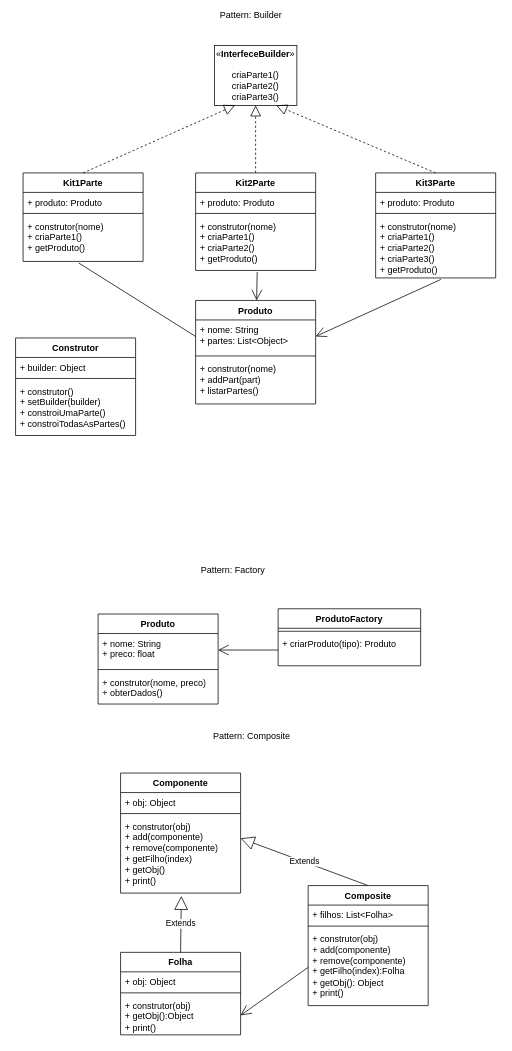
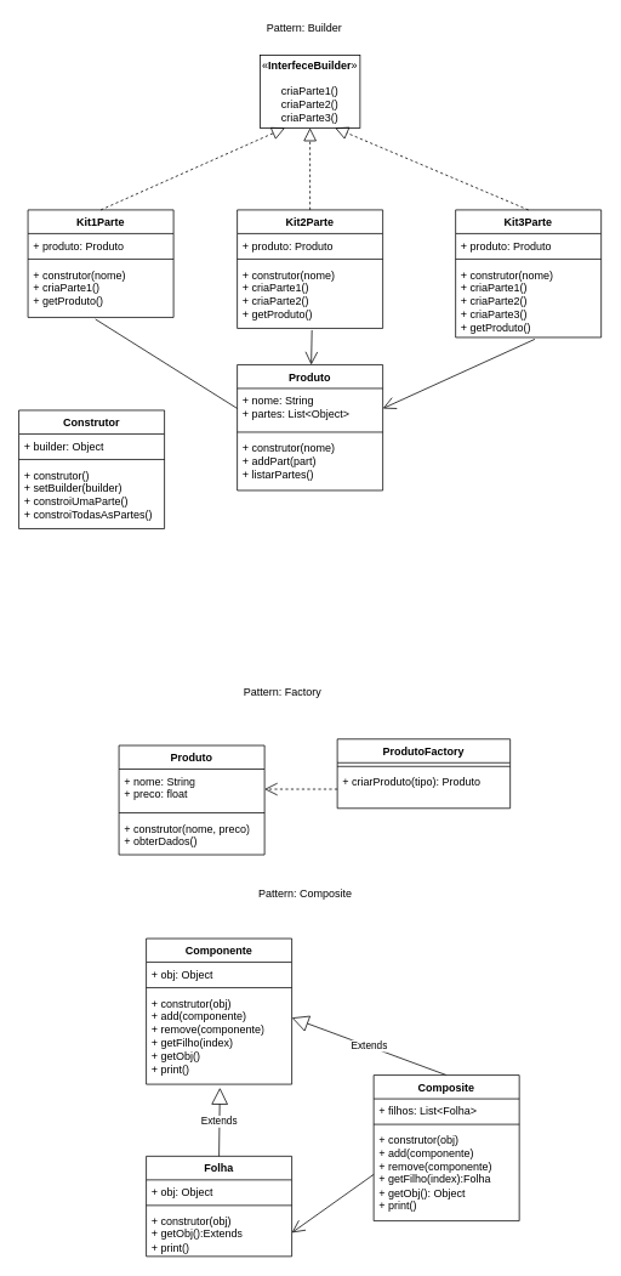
  <mxCell id="0" />
  <mxCell id="1" parent="0" />
  <mxCell id="2" value="Produto" style="swimlane;fontStyle=1;align=center;verticalAlign=top;childLayout=stackLayout;horizontal=1;startSize=26;horizontalStack=0;resizeParent=1;resizeParentMax=0;resizeLast=0;collapsible=1;marginBottom=0;whiteSpace=wrap;html=1;" vertex="1" parent="1"><mxGeometry x="260" y="400" width="160" height="138" as="geometry" /></mxCell>
  <mxCell id="3" value="+ nome: String&lt;br&gt;+ partes: List&amp;lt;Object&amp;gt;" style="text;strokeColor=none;fillColor=none;align=left;verticalAlign=top;spacingLeft=4;spacingRight=4;overflow=hidden;rotatable=0;points=[[0,0.5],[1,0.5]];portConstraint=eastwest;whiteSpace=wrap;html=1;" vertex="1" parent="2"><mxGeometry y="26" width="160" height="44" as="geometry" /></mxCell>
  <mxCell id="4" value="" style="line;strokeWidth=1;fillColor=none;align=left;verticalAlign=middle;spacingTop=-1;spacingLeft=3;spacingRight=3;rotatable=0;labelPosition=right;points=[];portConstraint=eastwest;strokeColor=inherit;" vertex="1" parent="2"><mxGeometry y="70" width="160" height="8" as="geometry" /></mxCell>
  <mxCell id="5" value="+ construtor(nome)&lt;br&gt;+ addPart(part)&lt;br&gt;+ listarPartes()" style="text;strokeColor=none;fillColor=none;align=left;verticalAlign=top;spacingLeft=4;spacingRight=4;overflow=hidden;rotatable=0;points=[[0,0.5],[1,0.5]];portConstraint=eastwest;whiteSpace=wrap;html=1;" vertex="1" parent="2"><mxGeometry y="78" width="160" height="60" as="geometry" /></mxCell>
  <mxCell id="6" value="Kit1Parte" style="swimlane;fontStyle=1;align=center;verticalAlign=top;childLayout=stackLayout;horizontal=1;startSize=26;horizontalStack=0;resizeParent=1;resizeParentMax=0;resizeLast=0;collapsible=1;marginBottom=0;whiteSpace=wrap;html=1;" vertex="1" parent="1"><mxGeometry x="30" y="230" width="160" height="118" as="geometry" /></mxCell>
  <mxCell id="7" value="+ produto: Produto" style="text;strokeColor=none;fillColor=none;align=left;verticalAlign=top;spacingLeft=4;spacingRight=4;overflow=hidden;rotatable=0;points=[[0,0.5],[1,0.5]];portConstraint=eastwest;whiteSpace=wrap;html=1;" vertex="1" parent="6"><mxGeometry y="26" width="160" height="24" as="geometry" /></mxCell>
  <mxCell id="8" value="" style="line;strokeWidth=1;fillColor=none;align=left;verticalAlign=middle;spacingTop=-1;spacingLeft=3;spacingRight=3;rotatable=0;labelPosition=right;points=[];portConstraint=eastwest;strokeColor=inherit;" vertex="1" parent="6"><mxGeometry y="50" width="160" height="8" as="geometry" /></mxCell>
  <mxCell id="9" value="+ construtor(nome)&lt;br&gt;+ criaParte1()&lt;br&gt;+ getProduto()" style="text;strokeColor=none;fillColor=none;align=left;verticalAlign=top;spacingLeft=4;spacingRight=4;overflow=hidden;rotatable=0;points=[[0,0.5],[1,0.5]];portConstraint=eastwest;whiteSpace=wrap;html=1;" vertex="1" parent="6"><mxGeometry y="58" width="160" height="60" as="geometry" /></mxCell>
  <mxCell id="10" value="«&lt;b&gt;InterfeceBuilder&lt;/b&gt;»&lt;br&gt;&lt;br&gt;criaParte1()&lt;br&gt;criaParte2()&lt;br&gt;criaParte3()&lt;br&gt;" style="html=1;whiteSpace=wrap;" vertex="1" parent="1"><mxGeometry x="285" y="60" width="110" height="80" as="geometry" /></mxCell>
  <mxCell id="11" value="" style="endArrow=block;dashed=1;endFill=0;endSize=12;html=1;rounded=0;exitX=0.5;exitY=0;exitDx=0;exitDy=0;entryX=0.25;entryY=1;entryDx=0;entryDy=0;" edge="1" parent="1" source="6" target="10"><mxGeometry width="160" relative="1" as="geometry"><mxPoint x="250" y="150" as="sourcePoint" /><mxPoint x="410" y="150" as="targetPoint" /></mxGeometry></mxCell>
  <mxCell id="12" value="Kit2Parte" style="swimlane;fontStyle=1;align=center;verticalAlign=top;childLayout=stackLayout;horizontal=1;startSize=26;horizontalStack=0;resizeParent=1;resizeParentMax=0;resizeLast=0;collapsible=1;marginBottom=0;whiteSpace=wrap;html=1;" vertex="1" parent="1"><mxGeometry x="260" y="230" width="160" height="130" as="geometry" /></mxCell>
  <mxCell id="13" value="+ produto: Produto" style="text;strokeColor=none;fillColor=none;align=left;verticalAlign=top;spacingLeft=4;spacingRight=4;overflow=hidden;rotatable=0;points=[[0,0.5],[1,0.5]];portConstraint=eastwest;whiteSpace=wrap;html=1;" vertex="1" parent="12"><mxGeometry y="26" width="160" height="24" as="geometry" /></mxCell>
  <mxCell id="14" value="" style="line;strokeWidth=1;fillColor=none;align=left;verticalAlign=middle;spacingTop=-1;spacingLeft=3;spacingRight=3;rotatable=0;labelPosition=right;points=[];portConstraint=eastwest;strokeColor=inherit;" vertex="1" parent="12"><mxGeometry y="50" width="160" height="8" as="geometry" /></mxCell>
  <mxCell id="15" value="+ construtor(nome)&lt;br&gt;+ criaParte1()&lt;br&gt;+ criaParte2()&lt;br&gt;+ getProduto()" style="text;strokeColor=none;fillColor=none;align=left;verticalAlign=top;spacingLeft=4;spacingRight=4;overflow=hidden;rotatable=0;points=[[0,0.5],[1,0.5]];portConstraint=eastwest;whiteSpace=wrap;html=1;" vertex="1" parent="12"><mxGeometry y="58" width="160" height="72" as="geometry" /></mxCell>
  <mxCell id="16" value="Kit3Parte" style="swimlane;fontStyle=1;align=center;verticalAlign=top;childLayout=stackLayout;horizontal=1;startSize=26;horizontalStack=0;resizeParent=1;resizeParentMax=0;resizeLast=0;collapsible=1;marginBottom=0;whiteSpace=wrap;html=1;" vertex="1" parent="1"><mxGeometry x="500" y="230" width="160" height="140" as="geometry" /></mxCell>
  <mxCell id="17" value="+ produto: Produto" style="text;strokeColor=none;fillColor=none;align=left;verticalAlign=top;spacingLeft=4;spacingRight=4;overflow=hidden;rotatable=0;points=[[0,0.5],[1,0.5]];portConstraint=eastwest;whiteSpace=wrap;html=1;" vertex="1" parent="16"><mxGeometry y="26" width="160" height="24" as="geometry" /></mxCell>
  <mxCell id="18" value="" style="line;strokeWidth=1;fillColor=none;align=left;verticalAlign=middle;spacingTop=-1;spacingLeft=3;spacingRight=3;rotatable=0;labelPosition=right;points=[];portConstraint=eastwest;strokeColor=inherit;" vertex="1" parent="16"><mxGeometry y="50" width="160" height="8" as="geometry" /></mxCell>
  <mxCell id="19" value="+ construtor(nome)&lt;br&gt;+ criaParte1()&lt;br&gt;+ criaParte2()&lt;br&gt;+ criaParte3()&lt;br&gt;+ getProduto()" style="text;strokeColor=none;fillColor=none;align=left;verticalAlign=top;spacingLeft=4;spacingRight=4;overflow=hidden;rotatable=0;points=[[0,0.5],[1,0.5]];portConstraint=eastwest;whiteSpace=wrap;html=1;" vertex="1" parent="16"><mxGeometry y="58" width="160" height="82" as="geometry" /></mxCell>
  <mxCell id="20" value="" style="endArrow=block;dashed=1;endFill=0;endSize=12;html=1;rounded=0;exitX=0.5;exitY=0;exitDx=0;exitDy=0;entryX=0.5;entryY=1;entryDx=0;entryDy=0;" edge="1" parent="1" source="12" target="10"><mxGeometry width="160" relative="1" as="geometry"><mxPoint x="250" y="150" as="sourcePoint" /><mxPoint x="410" y="150" as="targetPoint" /></mxGeometry></mxCell>
  <mxCell id="21" value="" style="endArrow=block;dashed=1;endFill=0;endSize=12;html=1;rounded=0;exitX=0.5;exitY=0;exitDx=0;exitDy=0;entryX=0.75;entryY=1;entryDx=0;entryDy=0;" edge="1" parent="1" source="16" target="10"><mxGeometry width="160" relative="1" as="geometry"><mxPoint x="250" y="150" as="sourcePoint" /><mxPoint x="410" y="150" as="targetPoint" /></mxGeometry></mxCell>
  <mxCell id="22" value="" style="endArrow=none;endFill=1;endSize=12;html=1;rounded=0;entryX=0;entryY=0.5;entryDx=0;entryDy=0;exitX=0.463;exitY=1.033;exitDx=0;exitDy=0;exitPerimeter=0;" edge="1" parent="1" source="9" target="3"><mxGeometry width="160" relative="1" as="geometry"><mxPoint x="110" y="370" as="sourcePoint" /><mxPoint x="410" y="250" as="targetPoint" /></mxGeometry></mxCell>
  <mxCell id="23" value="" style="endArrow=open;endFill=1;endSize=12;html=1;rounded=0;exitX=0.513;exitY=1.028;exitDx=0;exitDy=0;exitPerimeter=0;" edge="1" parent="1" source="15" target="2"><mxGeometry width="160" relative="1" as="geometry"><mxPoint x="330" y="370" as="sourcePoint" /><mxPoint x="410" y="250" as="targetPoint" /></mxGeometry></mxCell>
  <mxCell id="24" value="" style="endArrow=open;endFill=1;endSize=12;html=1;rounded=0;exitX=0.544;exitY=1.024;exitDx=0;exitDy=0;exitPerimeter=0;entryX=1;entryY=0.5;entryDx=0;entryDy=0;" edge="1" parent="1" source="19" target="3"><mxGeometry width="160" relative="1" as="geometry"><mxPoint x="110" y="370" as="sourcePoint" /><mxPoint x="410" y="250" as="targetPoint" /></mxGeometry></mxCell>
  <mxCell id="25" value="Construtor" style="swimlane;fontStyle=1;align=center;verticalAlign=top;childLayout=stackLayout;horizontal=1;startSize=26;horizontalStack=0;resizeParent=1;resizeParentMax=0;resizeLast=0;collapsible=1;marginBottom=0;whiteSpace=wrap;html=1;" vertex="1" parent="1"><mxGeometry x="20" y="450" width="160" height="130" as="geometry" /></mxCell>
  <mxCell id="26" value="+ builder: Object" style="text;strokeColor=none;fillColor=none;align=left;verticalAlign=top;spacingLeft=4;spacingRight=4;overflow=hidden;rotatable=0;points=[[0,0.5],[1,0.5]];portConstraint=eastwest;whiteSpace=wrap;html=1;" vertex="1" parent="25"><mxGeometry y="26" width="160" height="24" as="geometry" /></mxCell>
  <mxCell id="27" value="" style="line;strokeWidth=1;fillColor=none;align=left;verticalAlign=middle;spacingTop=-1;spacingLeft=3;spacingRight=3;rotatable=0;labelPosition=right;points=[];portConstraint=eastwest;strokeColor=inherit;" vertex="1" parent="25"><mxGeometry y="50" width="160" height="8" as="geometry" /></mxCell>
  <mxCell id="28" value="+ construtor()&lt;br&gt;+ setBuilder(builder)&lt;br&gt;+ constroiUmaParte()&lt;br&gt;+ constroiTodasAsPartes()" style="text;strokeColor=none;fillColor=none;align=left;verticalAlign=top;spacingLeft=4;spacingRight=4;overflow=hidden;rotatable=0;points=[[0,0.5],[1,0.5]];portConstraint=eastwest;whiteSpace=wrap;html=1;" vertex="1" parent="25"><mxGeometry y="58" width="160" height="72" as="geometry" /></mxCell>
  <mxCell id="29" value="Produto" style="swimlane;fontStyle=1;align=center;verticalAlign=top;childLayout=stackLayout;horizontal=1;startSize=26;horizontalStack=0;resizeParent=1;resizeParentMax=0;resizeLast=0;collapsible=1;marginBottom=0;whiteSpace=wrap;html=1;" vertex="1" parent="1"><mxGeometry x="130" y="818" width="160" height="120" as="geometry" /></mxCell>
  <mxCell id="30" value="+ nome: String&lt;br&gt;+ preco: float" style="text;strokeColor=none;fillColor=none;align=left;verticalAlign=top;spacingLeft=4;spacingRight=4;overflow=hidden;rotatable=0;points=[[0,0.5],[1,0.5]];portConstraint=eastwest;whiteSpace=wrap;html=1;" vertex="1" parent="29"><mxGeometry y="26" width="160" height="44" as="geometry" /></mxCell>
  <mxCell id="31" value="" style="line;strokeWidth=1;fillColor=none;align=left;verticalAlign=middle;spacingTop=-1;spacingLeft=3;spacingRight=3;rotatable=0;labelPosition=right;points=[];portConstraint=eastwest;strokeColor=inherit;" vertex="1" parent="29"><mxGeometry y="70" width="160" height="8" as="geometry" /></mxCell>
  <mxCell id="32" value="+ construtor(nome, preco)&lt;br&gt;+ obterDados()" style="text;strokeColor=none;fillColor=none;align=left;verticalAlign=top;spacingLeft=4;spacingRight=4;overflow=hidden;rotatable=0;points=[[0,0.5],[1,0.5]];portConstraint=eastwest;whiteSpace=wrap;html=1;" vertex="1" parent="29"><mxGeometry y="78" width="160" height="42" as="geometry" /></mxCell>
- <mxCell id="33" value="Pattern: Builder" style="text;html=1;strokeColor=none;fillColor=none;align=center;verticalAlign=middle;whiteSpace=wrap;rounded=0;" vertex="1" parent="1"><mxGeometry x="284" y="10" width="100" height="20" as="geometry" /></mxCell>
+ <mxCell id="33" value="Pattern: Builder" style="text;html=1;strokeColor=none;fillColor=none;align=center;verticalAlign=middle;whiteSpace=wrap;rounded=0;" vertex="1" parent="1"><mxGeometry x="284" y="20" width="100" height="20" as="geometry" /></mxCell>
  <mxCell id="34" value="Pattern: Factory" style="text;html=1;strokeColor=none;fillColor=none;align=center;verticalAlign=middle;whiteSpace=wrap;rounded=0;" vertex="1" parent="1"><mxGeometry x="260" y="750" width="100" height="20" as="geometry" /></mxCell>
  <mxCell id="35" value="ProdutoFactory" style="swimlane;fontStyle=1;align=center;verticalAlign=top;childLayout=stackLayout;horizontal=1;startSize=26;horizontalStack=0;resizeParent=1;resizeParentMax=0;resizeLast=0;collapsible=1;marginBottom=0;whiteSpace=wrap;html=1;" vertex="1" parent="1"><mxGeometry x="370" y="811" width="190" height="76" as="geometry" /></mxCell>
  <mxCell id="36" value="" style="line;strokeWidth=1;fillColor=none;align=left;verticalAlign=middle;spacingTop=-1;spacingLeft=3;spacingRight=3;rotatable=0;labelPosition=right;points=[];portConstraint=eastwest;strokeColor=inherit;" vertex="1" parent="35"><mxGeometry y="26" width="190" height="8" as="geometry" /></mxCell>
  <mxCell id="37" value="+ criarProduto(tipo): Produto" style="text;strokeColor=none;fillColor=none;align=left;verticalAlign=top;spacingLeft=4;spacingRight=4;overflow=hidden;rotatable=0;points=[[0,0.5],[1,0.5]];portConstraint=eastwest;whiteSpace=wrap;html=1;" vertex="1" parent="35"><mxGeometry y="34" width="190" height="42" as="geometry" /></mxCell>
- <mxCell id="38" value="" style="endArrow=open;endFill=1;endSize=12;html=1;rounded=0;entryX=1;entryY=0.5;entryDx=0;entryDy=0;exitX=0;exitY=0.5;exitDx=0;exitDy=0;" edge="1" parent="1" source="37" target="30"><mxGeometry width="160" relative="1" as="geometry"><mxPoint x="110" y="370" as="sourcePoint" /><mxPoint x="410" y="250" as="targetPoint" /></mxGeometry></mxCell>
+ <mxCell id="38" value="" style="endArrow=open;endFill=1;endSize=12;html=1;rounded=0;entryX=1;entryY=0.5;entryDx=0;entryDy=0;exitX=0;exitY=0.5;exitDx=0;exitDy=0;dashed=1;" edge="1" parent="1" source="37" target="30"><mxGeometry width="160" relative="1" as="geometry"><mxPoint x="110" y="370" as="sourcePoint" /><mxPoint x="410" y="250" as="targetPoint" /></mxGeometry></mxCell>
  <mxCell id="39" value="Pattern: Composite" style="text;html=1;strokeColor=none;fillColor=none;align=center;verticalAlign=middle;whiteSpace=wrap;rounded=0;" vertex="1" parent="1"><mxGeometry x="280" y="970" width="110" height="22" as="geometry" /></mxCell>
  <mxCell id="40" value="Componente" style="swimlane;fontStyle=1;align=center;verticalAlign=top;childLayout=stackLayout;horizontal=1;startSize=26;horizontalStack=0;resizeParent=1;resizeParentMax=0;resizeLast=0;collapsible=1;marginBottom=0;whiteSpace=wrap;html=1;" vertex="1" parent="1"><mxGeometry x="160" y="1030" width="160" height="160" as="geometry" /></mxCell>
  <mxCell id="41" value="+ obj: Object" style="text;strokeColor=none;fillColor=none;align=left;verticalAlign=top;spacingLeft=4;spacingRight=4;overflow=hidden;rotatable=0;points=[[0,0.5],[1,0.5]];portConstraint=eastwest;whiteSpace=wrap;html=1;" vertex="1" parent="40"><mxGeometry y="26" width="160" height="24" as="geometry" /></mxCell>
  <mxCell id="42" value="" style="line;strokeWidth=1;fillColor=none;align=left;verticalAlign=middle;spacingTop=-1;spacingLeft=3;spacingRight=3;rotatable=0;labelPosition=right;points=[];portConstraint=eastwest;strokeColor=inherit;" vertex="1" parent="40"><mxGeometry y="50" width="160" height="8" as="geometry" /></mxCell>
  <mxCell id="43" value="+ construtor(obj)&lt;br&gt;+ add(componente)&lt;br&gt;+ remove(componente)&lt;br&gt;+ getFilho(index)&lt;br&gt;+ getObj()&lt;br&gt;+ print()" style="text;strokeColor=none;fillColor=none;align=left;verticalAlign=top;spacingLeft=4;spacingRight=4;overflow=hidden;rotatable=0;points=[[0,0.5],[1,0.5]];portConstraint=eastwest;whiteSpace=wrap;html=1;" vertex="1" parent="40"><mxGeometry y="58" width="160" height="102" as="geometry" /></mxCell>
  <mxCell id="44" value="Folha" style="swimlane;fontStyle=1;align=center;verticalAlign=top;childLayout=stackLayout;horizontal=1;startSize=26;horizontalStack=0;resizeParent=1;resizeParentMax=0;resizeLast=0;collapsible=1;marginBottom=0;whiteSpace=wrap;html=1;" vertex="1" parent="1"><mxGeometry x="160" y="1269" width="160" height="110" as="geometry" /></mxCell>
  <mxCell id="45" value="+ obj: Object" style="text;strokeColor=none;fillColor=none;align=left;verticalAlign=top;spacingLeft=4;spacingRight=4;overflow=hidden;rotatable=0;points=[[0,0.5],[1,0.5]];portConstraint=eastwest;whiteSpace=wrap;html=1;" vertex="1" parent="44"><mxGeometry y="26" width="160" height="24" as="geometry" /></mxCell>
  <mxCell id="46" value="" style="line;strokeWidth=1;fillColor=none;align=left;verticalAlign=middle;spacingTop=-1;spacingLeft=3;spacingRight=3;rotatable=0;labelPosition=right;points=[];portConstraint=eastwest;strokeColor=inherit;" vertex="1" parent="44"><mxGeometry y="50" width="160" height="8" as="geometry" /></mxCell>
- <mxCell id="47" value="+ construtor(obj)&lt;br&gt;+ getObj():Object&lt;br&gt;+ print()" style="text;strokeColor=none;fillColor=none;align=left;verticalAlign=top;spacingLeft=4;spacingRight=4;overflow=hidden;rotatable=0;points=[[0,0.5],[1,0.5]];portConstraint=eastwest;whiteSpace=wrap;html=1;" vertex="1" parent="44"><mxGeometry y="58" width="160" height="52" as="geometry" /></mxCell>
+ <mxCell id="47" value="+ construtor(obj)&lt;br&gt;+ getObj():Extends&lt;br&gt;+ print()" style="text;strokeColor=none;fillColor=none;align=left;verticalAlign=top;spacingLeft=4;spacingRight=4;overflow=hidden;rotatable=0;points=[[0,0.5],[1,0.5]];portConstraint=eastwest;whiteSpace=wrap;html=1;" vertex="1" parent="44"><mxGeometry y="58" width="160" height="52" as="geometry" /></mxCell>
  <mxCell id="48" value="Extends" style="endArrow=block;endSize=16;endFill=0;html=1;rounded=0;exitX=0.5;exitY=0;exitDx=0;exitDy=0;entryX=0.506;entryY=1.037;entryDx=0;entryDy=0;entryPerimeter=0;" edge="1" parent="1" source="44" target="43"><mxGeometry width="160" relative="1" as="geometry"><mxPoint x="290" y="1280" as="sourcePoint" /><mxPoint x="450" y="1280" as="targetPoint" /></mxGeometry></mxCell>
  <mxCell id="49" value="Extends" style="endArrow=block;endSize=16;endFill=0;html=1;rounded=0;exitX=0.5;exitY=0;exitDx=0;exitDy=0;entryX=1;entryY=0.284;entryDx=0;entryDy=0;entryPerimeter=0;" edge="1" parent="1" source="50" target="43"><mxGeometry width="160" relative="1" as="geometry"><mxPoint x="510" y="1214" as="sourcePoint" /><mxPoint x="450" y="1280" as="targetPoint" /></mxGeometry></mxCell>
  <mxCell id="50" value="Composite" style="swimlane;fontStyle=1;align=center;verticalAlign=top;childLayout=stackLayout;horizontal=1;startSize=26;horizontalStack=0;resizeParent=1;resizeParentMax=0;resizeLast=0;collapsible=1;marginBottom=0;whiteSpace=wrap;html=1;" vertex="1" parent="1"><mxGeometry x="410" y="1180" width="160" height="160" as="geometry" /></mxCell>
  <mxCell id="51" value="+ filhos: List&amp;lt;Folha&amp;gt;" style="text;strokeColor=none;fillColor=none;align=left;verticalAlign=top;spacingLeft=4;spacingRight=4;overflow=hidden;rotatable=0;points=[[0,0.5],[1,0.5]];portConstraint=eastwest;whiteSpace=wrap;html=1;" vertex="1" parent="50"><mxGeometry y="26" width="160" height="24" as="geometry" /></mxCell>
  <mxCell id="52" value="" style="line;strokeWidth=1;fillColor=none;align=left;verticalAlign=middle;spacingTop=-1;spacingLeft=3;spacingRight=3;rotatable=0;labelPosition=right;points=[];portConstraint=eastwest;strokeColor=inherit;" vertex="1" parent="50"><mxGeometry y="50" width="160" height="8" as="geometry" /></mxCell>
  <mxCell id="53" value="+ construtor(obj)&lt;br&gt;+ add(componente)&lt;br&gt;+ remove(componente)&lt;br&gt;+ getFilho(index):Folha&lt;br&gt;+ getObj(): Object&lt;br&gt;+ print()" style="text;strokeColor=none;fillColor=none;align=left;verticalAlign=top;spacingLeft=4;spacingRight=4;overflow=hidden;rotatable=0;points=[[0,0.5],[1,0.5]];portConstraint=eastwest;whiteSpace=wrap;html=1;" vertex="1" parent="50"><mxGeometry y="58" width="160" height="102" as="geometry" /></mxCell>
  <mxCell id="54" value="" style="endArrow=open;endFill=1;endSize=12;html=1;rounded=0;entryX=1;entryY=0.5;entryDx=0;entryDy=0;exitX=0;exitY=0.5;exitDx=0;exitDy=0;" edge="1" parent="1" source="53" target="47"><mxGeometry width="160" relative="1" as="geometry"><mxPoint x="400" y="1230" as="sourcePoint" /><mxPoint x="290" y="866" as="targetPoint" /></mxGeometry></mxCell>
